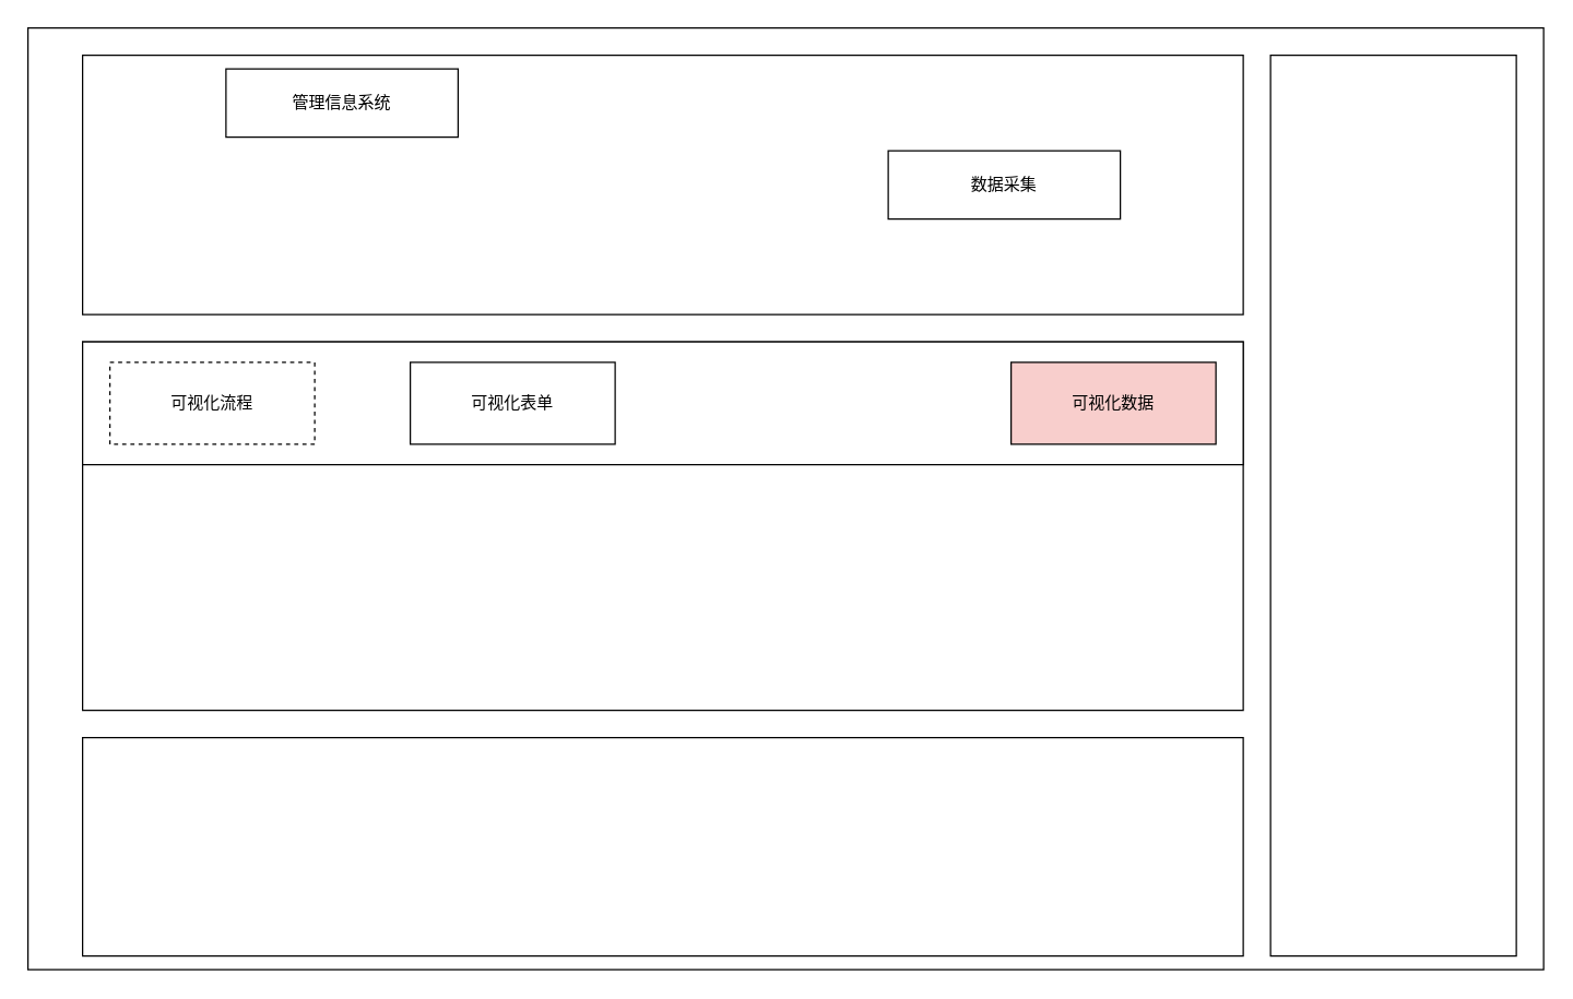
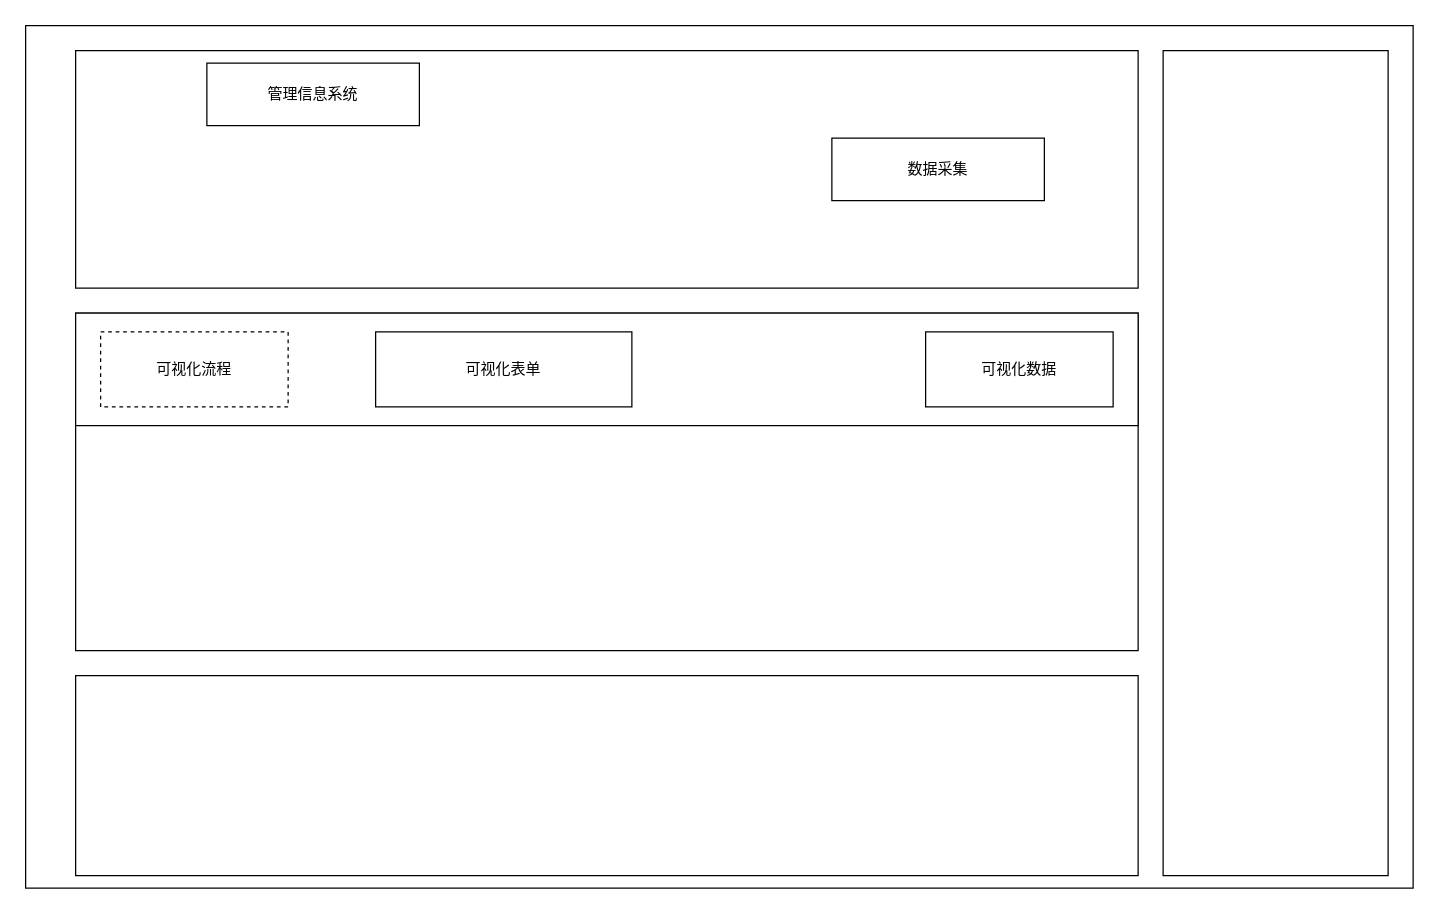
  <mxCell id="0" />
  <mxCell id="1" parent="0" />
  <mxCell id="2" value="" style="rounded=0;whiteSpace=wrap;html=1;" vertex="1" parent="1"><mxGeometry x="20" y="20" width="1110" height="690" as="geometry" /></mxCell>
  <mxCell id="3" value="" style="rounded=0;whiteSpace=wrap;html=1;" vertex="1" parent="1"><mxGeometry x="60" y="40" width="850" height="190" as="geometry" /></mxCell>
  <mxCell id="4" value="" style="rounded=0;whiteSpace=wrap;html=1;" vertex="1" parent="1"><mxGeometry x="60" y="250" width="850" height="270" as="geometry" /></mxCell>
  <mxCell id="5" value="" style="rounded=0;whiteSpace=wrap;html=1;" vertex="1" parent="1"><mxGeometry x="60" y="540" width="850" height="160" as="geometry" /></mxCell>
  <mxCell id="6" value="" style="rounded=0;whiteSpace=wrap;html=1;" vertex="1" parent="1"><mxGeometry x="930" y="40" width="180" height="660" as="geometry" /></mxCell>
  <mxCell id="7" value="" style="rounded=0;whiteSpace=wrap;html=1;" vertex="1" parent="1"><mxGeometry x="60" y="250" width="850" height="90" as="geometry" /></mxCell>
  <mxCell id="8" value="可视化流程" style="rounded=0;whiteSpace=wrap;html=1;dashed=1;" vertex="1" parent="1"><mxGeometry x="80" y="265" width="150" height="60" as="geometry" /></mxCell>
- <mxCell id="9" value="可视化表单" style="rounded=0;whiteSpace=wrap;html=1;" vertex="1" parent="1"><mxGeometry x="300" y="265" width="150" height="60" as="geometry" /></mxCell>
- <mxCell id="10" value="可视化数据" style="rounded=0;whiteSpace=wrap;html=1;fillColor=#f8cecc;" vertex="1" parent="1"><mxGeometry x="740" y="265" width="150" height="60" as="geometry" /></mxCell>
+ <mxCell id="9" value="可视化表单" style="rounded=0;whiteSpace=wrap;html=1;" vertex="1" parent="1"><mxGeometry x="300" y="265" width="205" height="60" as="geometry" /></mxCell>
+ <mxCell id="10" value="可视化数据" style="rounded=0;whiteSpace=wrap;html=1;" vertex="1" parent="1"><mxGeometry x="740" y="265" width="150" height="60" as="geometry" /></mxCell>
  <mxCell id="11" value="管理信息系统" style="rounded=0;whiteSpace=wrap;html=1;" vertex="1" parent="1"><mxGeometry x="165" y="50" width="170" height="50" as="geometry" /></mxCell>
- <mxCell id="12" value="数据采集" style="rounded=0;whiteSpace=wrap;html=1;" vertex="1" parent="1"><mxGeometry x="650" y="110" width="170" height="50" as="geometry" /></mxCell>
+ <mxCell id="12" value="数据采集" style="rounded=0;whiteSpace=wrap;html=1;" vertex="1" parent="1"><mxGeometry x="665" y="110" width="170" height="50" as="geometry" /></mxCell>
